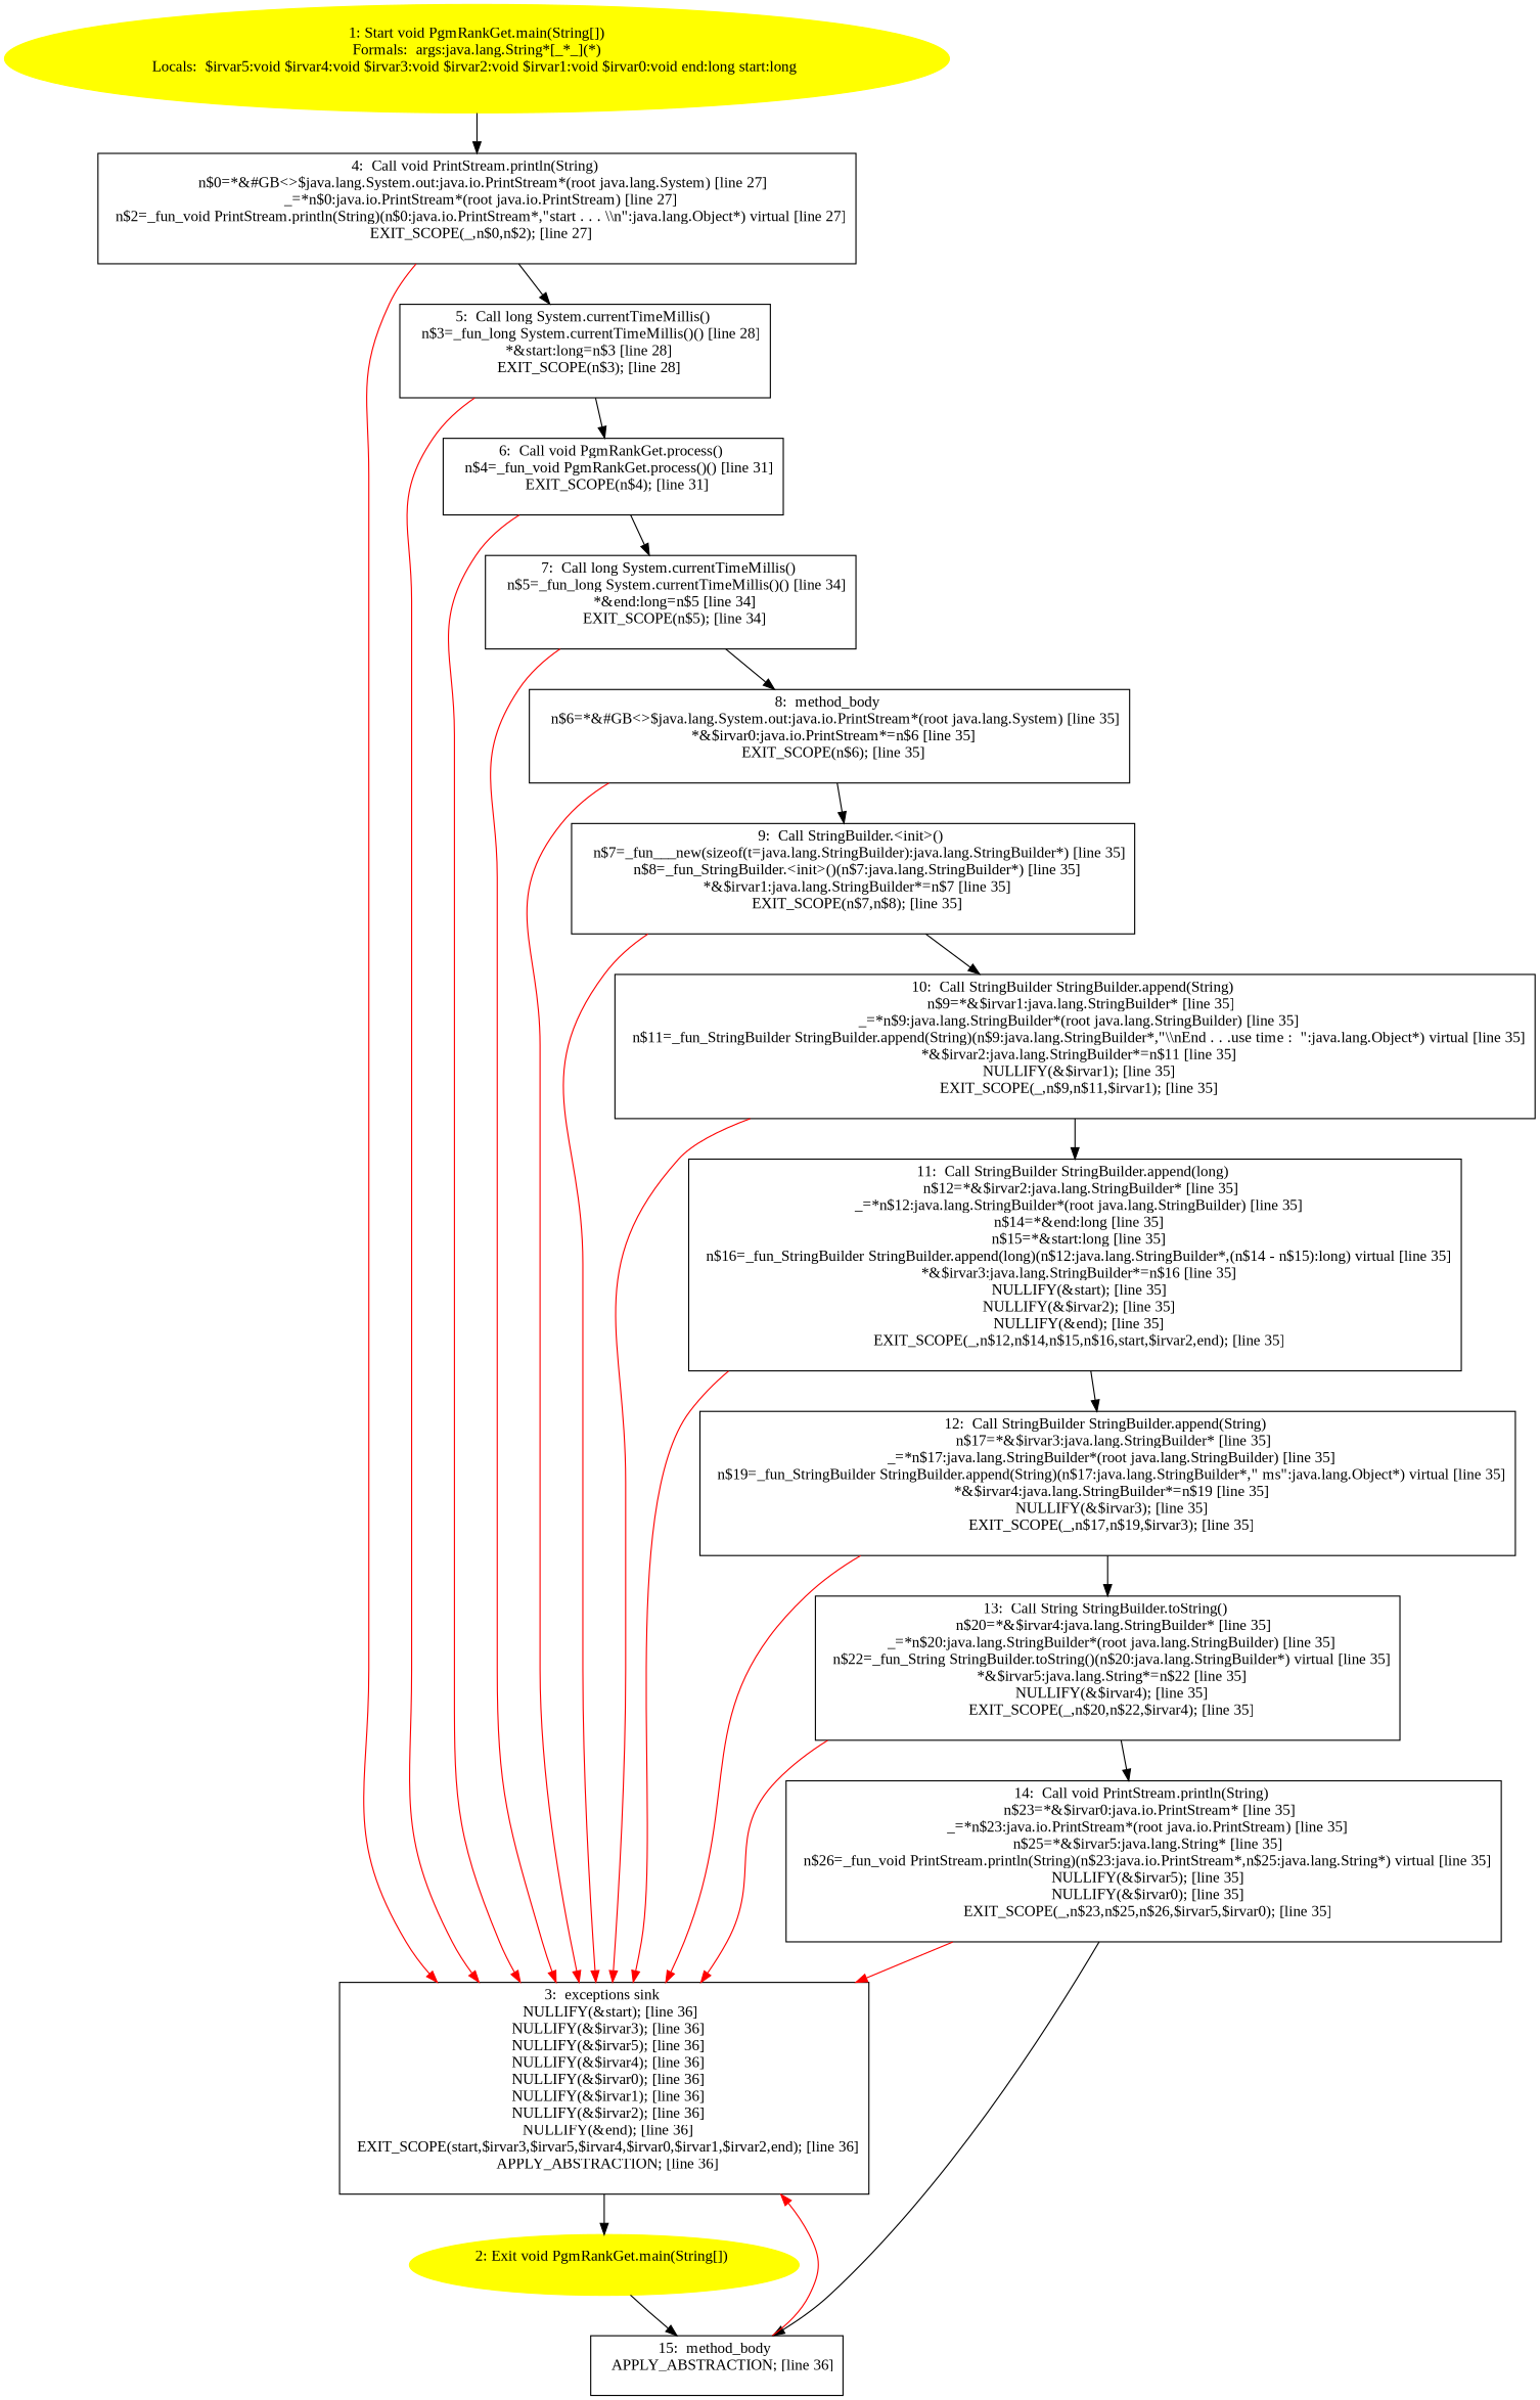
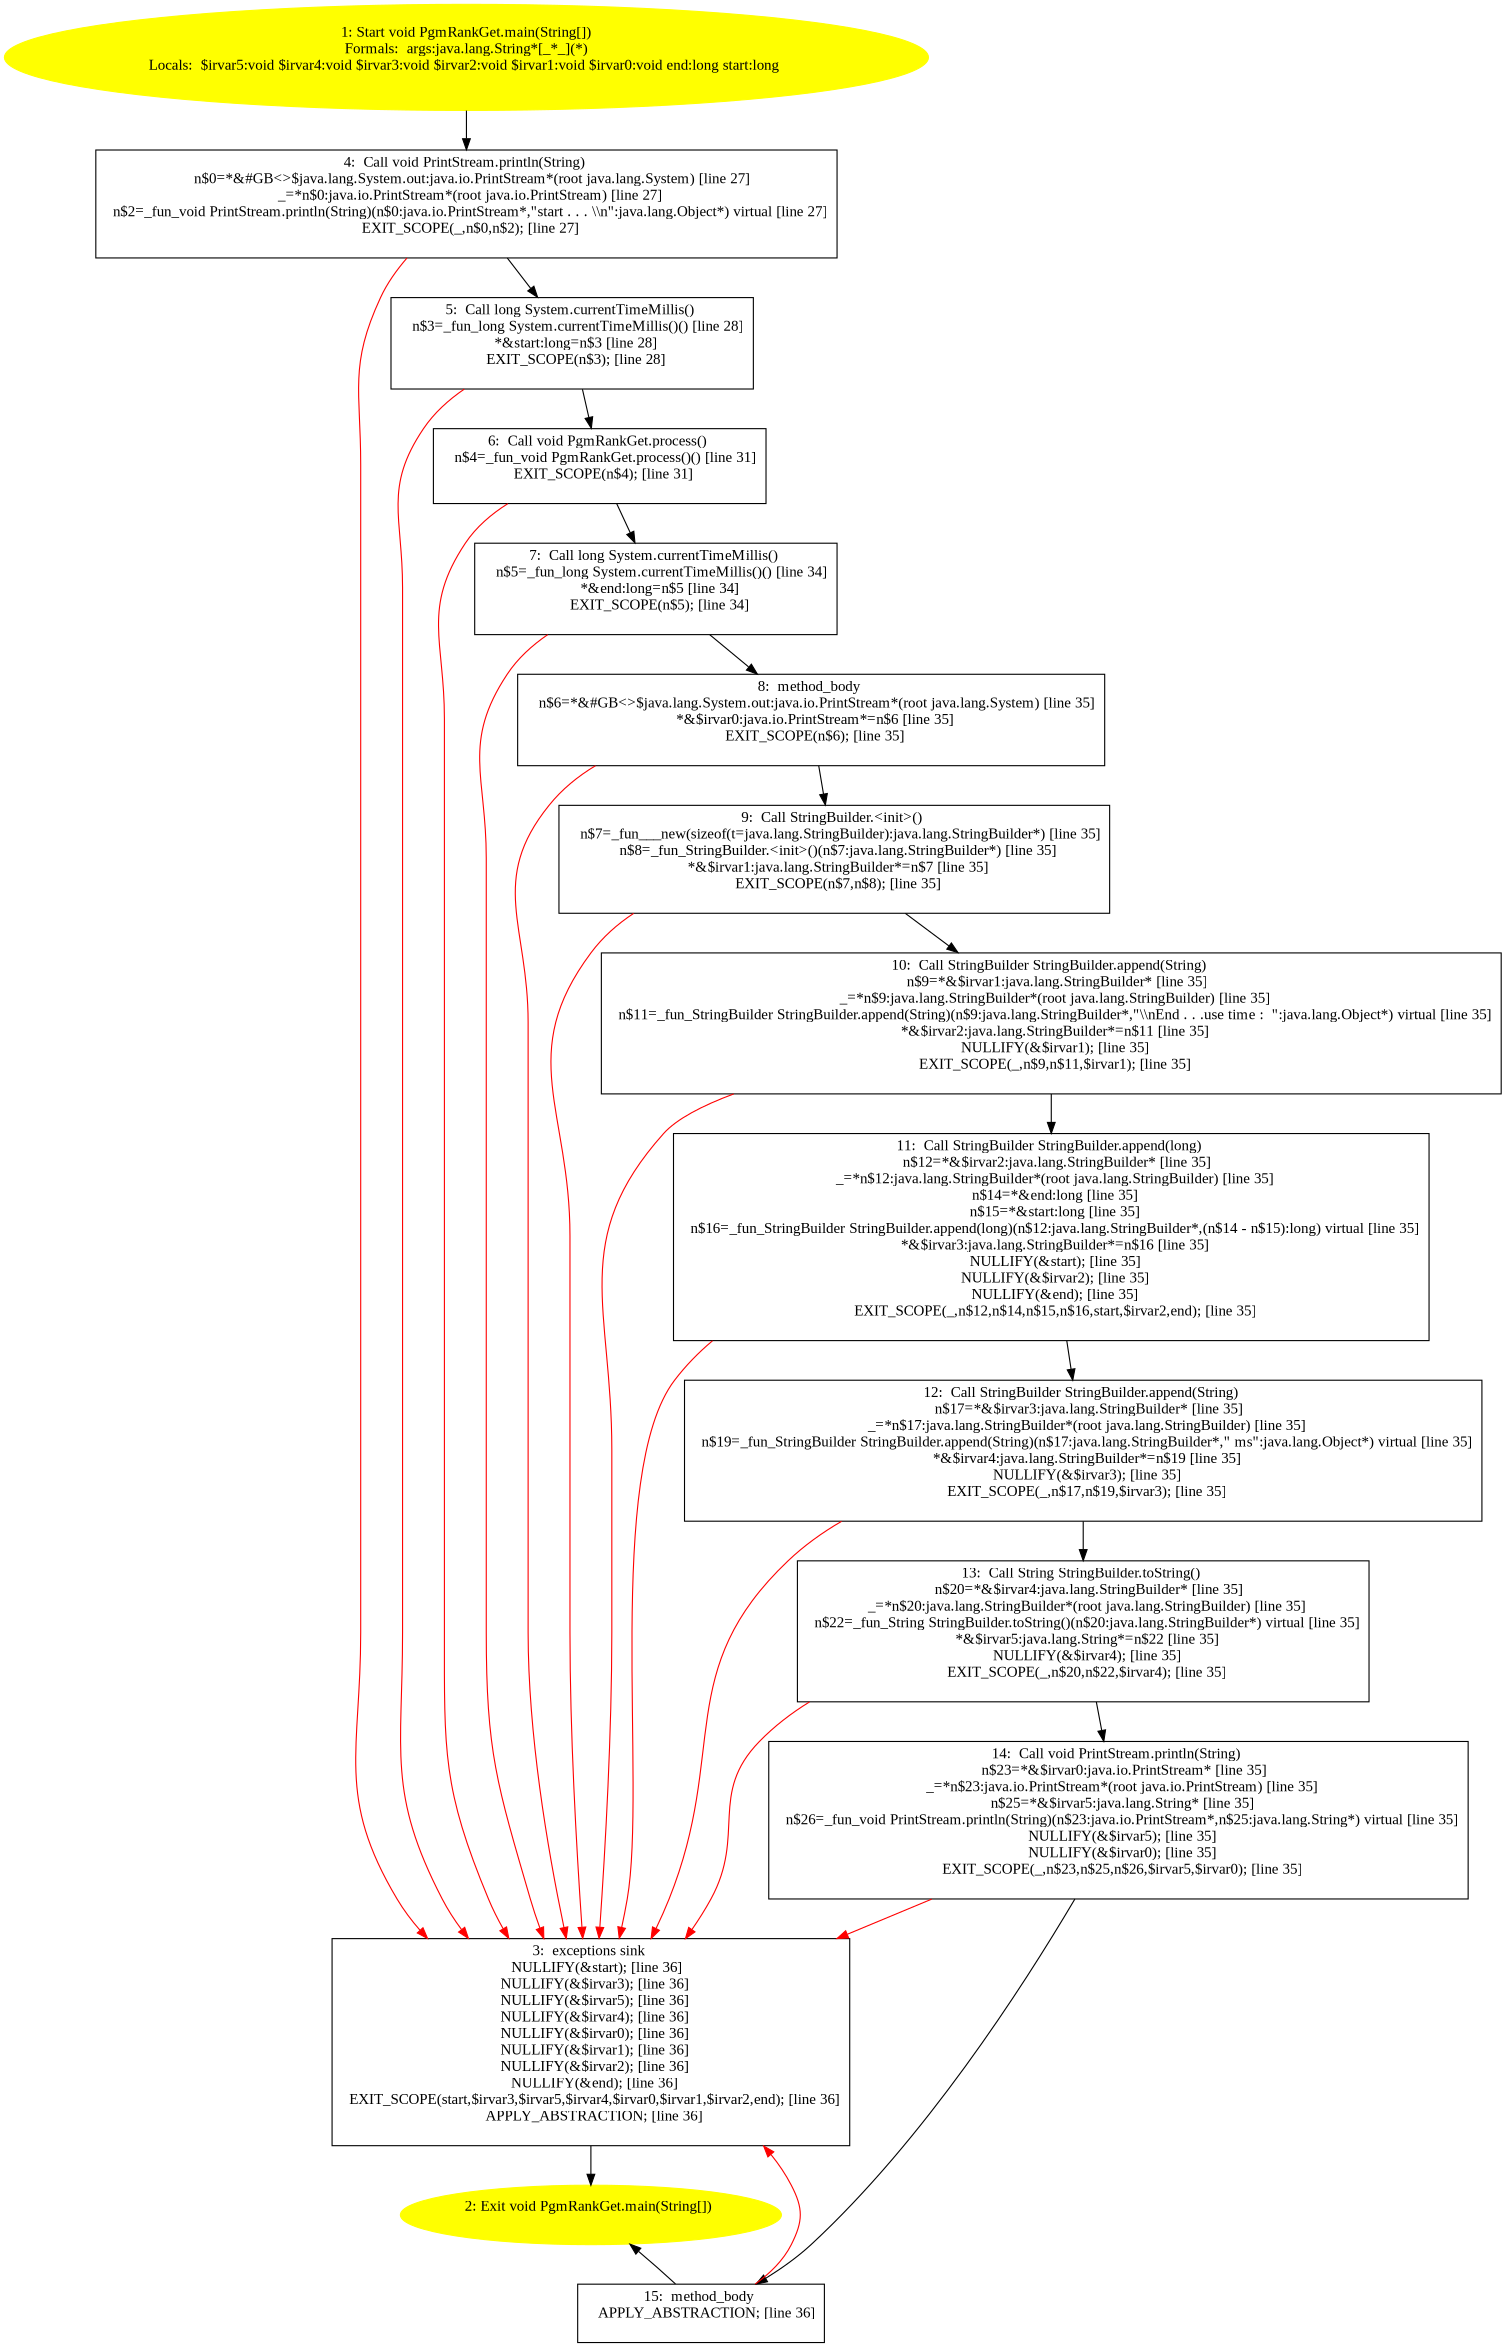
  digraph {
    fontname="Liberation Serif"
    node [fontname="Liberation Serif" shape=box]
    edge [fontname="Liberation Serif"]
    n1 [color=yellow label="1: Start void PgmRankGet.main(String[])\nFormals:  args:java.lang.String*[_*_](*)\nLocals:  $irvar5:void $irvar4:void $irvar3:void $irvar2:void $irvar1:void $irvar0:void end:long start:long \n  " style=filled shape=""]
    n2 [label="4:  Call void PrintStream.println(String) \n   n$0=*&#GB<>$java.lang.System.out:java.io.PrintStream*(root java.lang.System) [line 27]\n  _=*n$0:java.io.PrintStream*(root java.io.PrintStream) [line 27]\n  n$2=_fun_void PrintStream.println(String)(n$0:java.io.PrintStream*,\"start . . . \\\\n\":java.lang.Object*) virtual [line 27]\n  EXIT_SCOPE(_,n$0,n$2); [line 27]\n "]
    n3 [label="3:  exceptions sink \n   NULLIFY(&start); [line 36]\n  NULLIFY(&$irvar3); [line 36]\n  NULLIFY(&$irvar5); [line 36]\n  NULLIFY(&$irvar4); [line 36]\n  NULLIFY(&$irvar0); [line 36]\n  NULLIFY(&$irvar1); [line 36]\n  NULLIFY(&$irvar2); [line 36]\n  NULLIFY(&end); [line 36]\n  EXIT_SCOPE(start,$irvar3,$irvar5,$irvar4,$irvar0,$irvar1,$irvar2,end); [line 36]\n  APPLY_ABSTRACTION; [line 36]\n "]
    n4 [label="5:  Call long System.currentTimeMillis() \n   n$3=_fun_long System.currentTimeMillis()() [line 28]\n  *&start:long=n$3 [line 28]\n  EXIT_SCOPE(n$3); [line 28]\n "]
    n5 [color=yellow label="2: Exit void PgmRankGet.main(String[]) \n  " style=filled shape=""]
    n6 [label="6:  Call void PgmRankGet.process() \n   n$4=_fun_void PgmRankGet.process()() [line 31]\n  EXIT_SCOPE(n$4); [line 31]\n "]
    n7 [label="7:  Call long System.currentTimeMillis() \n   n$5=_fun_long System.currentTimeMillis()() [line 34]\n  *&end:long=n$5 [line 34]\n  EXIT_SCOPE(n$5); [line 34]\n "]
    n8 [label="8:  method_body \n   n$6=*&#GB<>$java.lang.System.out:java.io.PrintStream*(root java.lang.System) [line 35]\n  *&$irvar0:java.io.PrintStream*=n$6 [line 35]\n  EXIT_SCOPE(n$6); [line 35]\n "]
    n9 [label="9:  Call StringBuilder.<init>() \n   n$7=_fun___new(sizeof(t=java.lang.StringBuilder):java.lang.StringBuilder*) [line 35]\n  n$8=_fun_StringBuilder.<init>()(n$7:java.lang.StringBuilder*) [line 35]\n  *&$irvar1:java.lang.StringBuilder*=n$7 [line 35]\n  EXIT_SCOPE(n$7,n$8); [line 35]\n "]
    n10 [label="10:  Call StringBuilder StringBuilder.append(String) \n   n$9=*&$irvar1:java.lang.StringBuilder* [line 35]\n  _=*n$9:java.lang.StringBuilder*(root java.lang.StringBuilder) [line 35]\n  n$11=_fun_StringBuilder StringBuilder.append(String)(n$9:java.lang.StringBuilder*,\"\\\\nEnd . . .use time :  \":java.lang.Object*) virtual [line 35]\n  *&$irvar2:java.lang.StringBuilder*=n$11 [line 35]\n  NULLIFY(&$irvar1); [line 35]\n  EXIT_SCOPE(_,n$9,n$11,$irvar1); [line 35]\n "]
    n11 [label="11:  Call StringBuilder StringBuilder.append(long) \n   n$12=*&$irvar2:java.lang.StringBuilder* [line 35]\n  _=*n$12:java.lang.StringBuilder*(root java.lang.StringBuilder) [line 35]\n  n$14=*&end:long [line 35]\n  n$15=*&start:long [line 35]\n  n$16=_fun_StringBuilder StringBuilder.append(long)(n$12:java.lang.StringBuilder*,(n$14 - n$15):long) virtual [line 35]\n  *&$irvar3:java.lang.StringBuilder*=n$16 [line 35]\n  NULLIFY(&start); [line 35]\n  NULLIFY(&$irvar2); [line 35]\n  NULLIFY(&end); [line 35]\n  EXIT_SCOPE(_,n$12,n$14,n$15,n$16,start,$irvar2,end); [line 35]\n "]
    n12 [label="12:  Call StringBuilder StringBuilder.append(String) \n   n$17=*&$irvar3:java.lang.StringBuilder* [line 35]\n  _=*n$17:java.lang.StringBuilder*(root java.lang.StringBuilder) [line 35]\n  n$19=_fun_StringBuilder StringBuilder.append(String)(n$17:java.lang.StringBuilder*,\" ms\":java.lang.Object*) virtual [line 35]\n  *&$irvar4:java.lang.StringBuilder*=n$19 [line 35]\n  NULLIFY(&$irvar3); [line 35]\n  EXIT_SCOPE(_,n$17,n$19,$irvar3); [line 35]\n "]
    n13 [label="13:  Call String StringBuilder.toString() \n   n$20=*&$irvar4:java.lang.StringBuilder* [line 35]\n  _=*n$20:java.lang.StringBuilder*(root java.lang.StringBuilder) [line 35]\n  n$22=_fun_String StringBuilder.toString()(n$20:java.lang.StringBuilder*) virtual [line 35]\n  *&$irvar5:java.lang.String*=n$22 [line 35]\n  NULLIFY(&$irvar4); [line 35]\n  EXIT_SCOPE(_,n$20,n$22,$irvar4); [line 35]\n "]
    n14 [label="14:  Call void PrintStream.println(String) \n   n$23=*&$irvar0:java.io.PrintStream* [line 35]\n  _=*n$23:java.io.PrintStream*(root java.io.PrintStream) [line 35]\n  n$25=*&$irvar5:java.lang.String* [line 35]\n  n$26=_fun_void PrintStream.println(String)(n$23:java.io.PrintStream*,n$25:java.lang.String*) virtual [line 35]\n  NULLIFY(&$irvar5); [line 35]\n  NULLIFY(&$irvar0); [line 35]\n  EXIT_SCOPE(_,n$23,n$25,n$26,$irvar5,$irvar0); [line 35]\n "]
    n15 [label="15:  method_body \n   APPLY_ABSTRACTION; [line 36]\n "]
    n1 -> n2
    n2 -> n3 [color=red]
    n2 -> n4
    n3 -> n5
    n4 -> n3 [color=red]
    n4 -> n6
    n6 -> n3 [color=red]
    n6 -> n7
    n7 -> n3 [color=red]
    n7 -> n8
    n8 -> n3 [color=red]
    n8 -> n9
    n9 -> n3 [color=red]
    n9 -> n10
    n10 -> n3 [color=red]
    n10 -> n11
    n11 -> n3 [color=red]
    n11 -> n12
    n12 -> n3 [color=red]
    n12 -> n13
    n13 -> n3 [color=red]
    n13 -> n14
    n14 -> n3 [color=red]
    n14 -> n15
    n15 -> n3 [color=red]
-   n5 -> n15
+   n15 -> n5
  }
